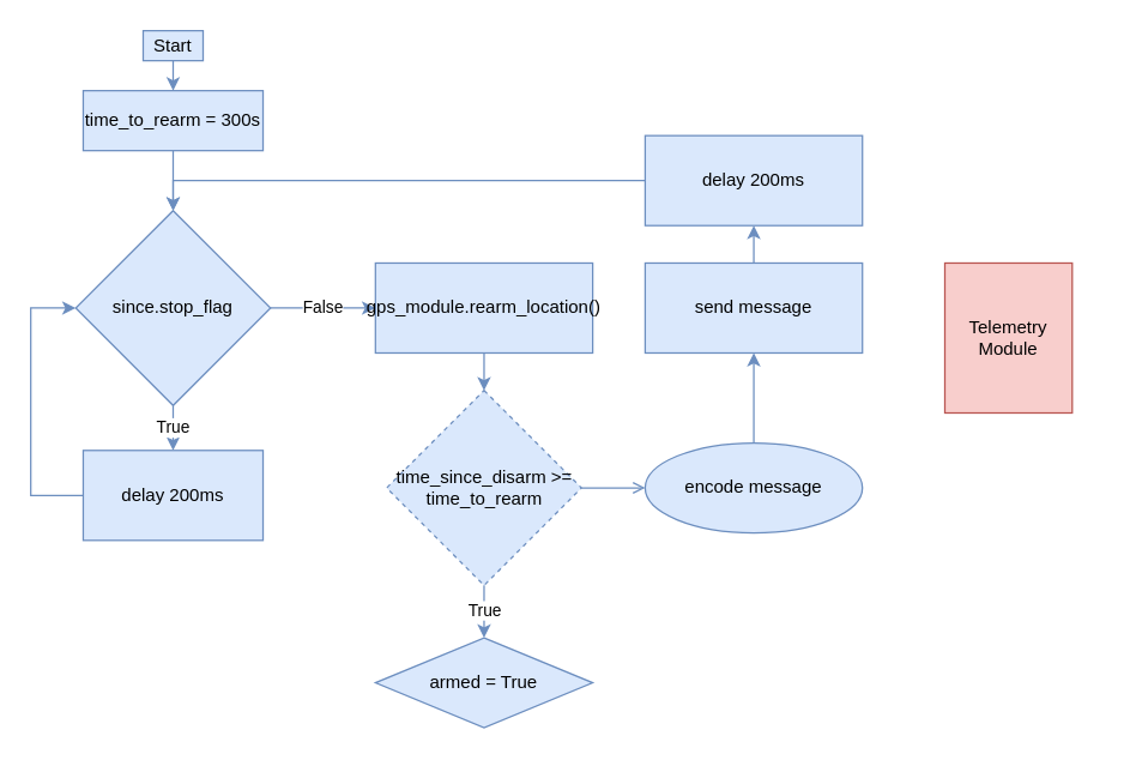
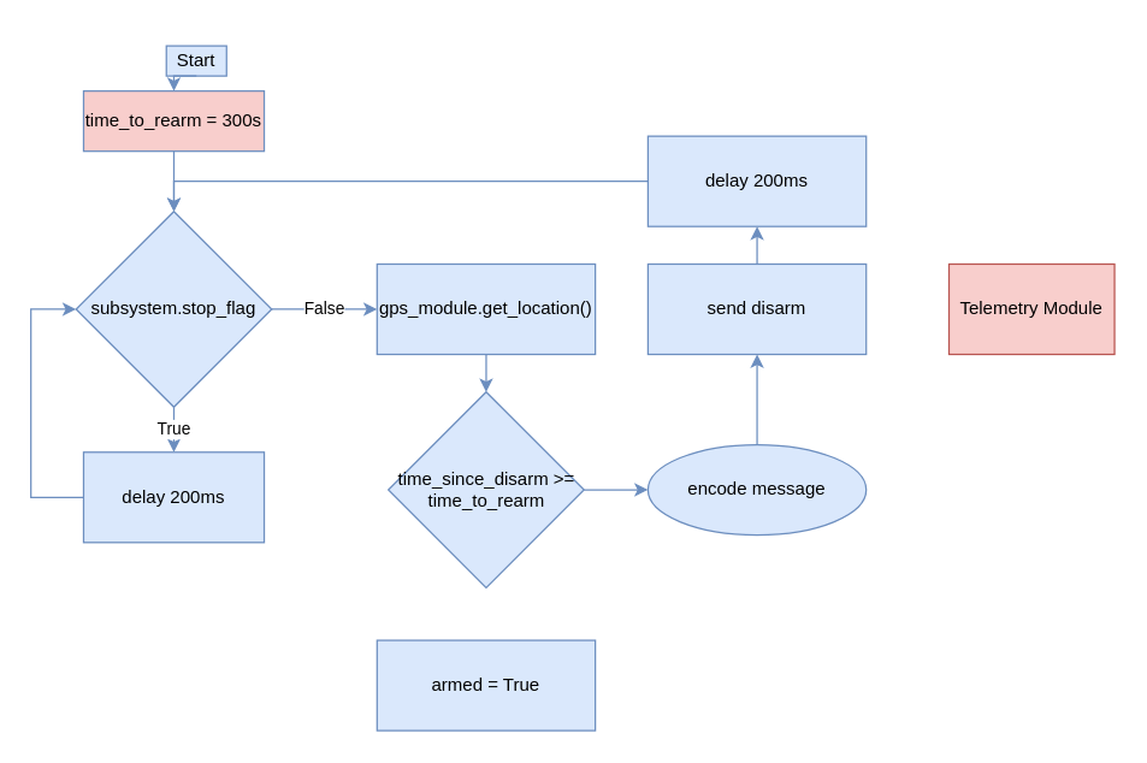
  <mxCell id="0" />
  <mxCell id="1" parent="0" />
  <mxCell id="2" value="True" style="edgeStyle=orthogonalEdgeStyle;rounded=0;orthogonalLoop=1;jettySize=auto;html=1;fillColor=#dae8fc;strokeColor=#6c8ebf;" edge="1" parent="1" source="4" target="6"><mxGeometry relative="1" as="geometry" /></mxCell>
  <mxCell id="3" value="False" style="edgeStyle=orthogonalEdgeStyle;rounded=0;orthogonalLoop=1;jettySize=auto;html=1;fillColor=#dae8fc;strokeColor=#6c8ebf;entryX=0;entryY=0.5;entryDx=0;entryDy=0;" edge="1" parent="1" source="4" target="8"><mxGeometry relative="1" as="geometry"><mxPoint x="260" y="205" as="targetPoint" /></mxGeometry></mxCell>
- <mxCell id="4" value="since.stop_flag" style="rhombus;whiteSpace=wrap;html=1;fillColor=#dae8fc;strokeColor=#6c8ebf;" vertex="1" parent="1"><mxGeometry x="50" y="140" width="130" height="130" as="geometry" /></mxCell>
+ <mxCell id="4" value="subsystem.stop_flag" style="rhombus;whiteSpace=wrap;html=1;fillColor=#dae8fc;strokeColor=#6c8ebf;" vertex="1" parent="1"><mxGeometry x="50" y="140" width="130" height="130" as="geometry" /></mxCell>
  <mxCell id="5" value="" style="edgeStyle=orthogonalEdgeStyle;rounded=0;orthogonalLoop=1;jettySize=auto;html=1;entryX=0;entryY=0.5;entryDx=0;entryDy=0;fillColor=#dae8fc;strokeColor=#6c8ebf;" edge="1" parent="1" source="6" target="4"><mxGeometry relative="1" as="geometry"><mxPoint x="-25" y="350" as="targetPoint" /><Array as="points"><mxPoint x="20" y="330" /><mxPoint x="20" y="205" /></Array></mxGeometry></mxCell>
  <mxCell id="6" value="delay 200ms" style="rounded=0;whiteSpace=wrap;html=1;fillColor=#dae8fc;strokeColor=#6c8ebf;" vertex="1" parent="1"><mxGeometry x="55" y="300" width="120" height="60" as="geometry" /></mxCell>
  <mxCell id="7" value="" style="edgeStyle=orthogonalEdgeStyle;rounded=0;orthogonalLoop=1;jettySize=auto;html=1;fillColor=#dae8fc;strokeColor=#6c8ebf;" edge="1" parent="1" source="8" target="12"><mxGeometry relative="1" as="geometry" /></mxCell>
- <mxCell id="8" value="gps_module.rearm_location()" style="rounded=0;whiteSpace=wrap;html=1;fillColor=#dae8fc;strokeColor=#6c8ebf;" vertex="1" parent="1"><mxGeometry x="250" y="175" width="145" height="60" as="geometry" /></mxCell>
- <mxCell id="9" value="Start" style="text;html=1;strokeColor=#6c8ebf;fillColor=#dae8fc;align=center;verticalAlign=middle;whiteSpace=wrap;rounded=0;" vertex="1" parent="1"><mxGeometry x="95" y="20" width="40" height="20" as="geometry" /></mxCell>
- <mxCell id="10" value="True" style="edgeStyle=orthogonalEdgeStyle;rounded=0;orthogonalLoop=1;jettySize=auto;html=1;fillColor=#dae8fc;strokeColor=#6c8ebf;" edge="1" parent="1" source="12" target="13"><mxGeometry relative="1" as="geometry" /></mxCell>
- <mxCell id="11" value="" style="edgeStyle=orthogonalEdgeStyle;rounded=0;orthogonalLoop=1;jettySize=auto;html=1;fillColor=#dae8fc;strokeColor=#6c8ebf;endArrow=open;" edge="1" parent="1" source="12" target="15"><mxGeometry relative="1" as="geometry" /></mxCell>
- <mxCell id="12" value="time_since_disarm &amp;gt;= time_to_rearm" style="rhombus;whiteSpace=wrap;html=1;fillColor=#dae8fc;strokeColor=#6c8ebf;dashed=1;" vertex="1" parent="1"><mxGeometry x="257.5" y="260" width="130" height="130" as="geometry" /></mxCell>
- <mxCell id="13" value="armed = True" style="rhombus;whiteSpace=wrap;html=1;fillColor=#dae8fc;strokeColor=#6c8ebf;" vertex="1" parent="1"><mxGeometry x="250" y="425" width="145" height="60" as="geometry" /></mxCell>
+ <mxCell id="8" value="gps_module.get_location()" style="rounded=0;whiteSpace=wrap;html=1;fillColor=#dae8fc;strokeColor=#6c8ebf;" vertex="1" parent="1"><mxGeometry x="250" y="175" width="145" height="60" as="geometry" /></mxCell>
+ <mxCell id="9" value="Start" style="text;html=1;strokeColor=#6c8ebf;fillColor=#dae8fc;align=center;verticalAlign=middle;whiteSpace=wrap;rounded=0;" vertex="1" parent="1"><mxGeometry x="110" y="30" width="40" height="20" as="geometry" /></mxCell>
+ <mxCell id="11" value="" style="edgeStyle=orthogonalEdgeStyle;rounded=0;orthogonalLoop=1;jettySize=auto;html=1;fillColor=#dae8fc;strokeColor=#6c8ebf;" edge="1" parent="1" source="12" target="15"><mxGeometry relative="1" as="geometry" /></mxCell>
+ <mxCell id="12" value="time_since_disarm &amp;gt;= time_to_rearm" style="rhombus;whiteSpace=wrap;html=1;fillColor=#dae8fc;strokeColor=#6c8ebf;" vertex="1" parent="1"><mxGeometry x="257.5" y="260" width="130" height="130" as="geometry" /></mxCell>
+ <mxCell id="13" value="armed = True" style="rounded=0;whiteSpace=wrap;html=1;fillColor=#dae8fc;strokeColor=#6c8ebf;" vertex="1" parent="1"><mxGeometry x="250" y="425" width="145" height="60" as="geometry" /></mxCell>
  <mxCell id="14" value="" style="edgeStyle=orthogonalEdgeStyle;rounded=0;orthogonalLoop=1;jettySize=auto;html=1;fillColor=#dae8fc;strokeColor=#6c8ebf;" edge="1" parent="1" source="15" target="17"><mxGeometry relative="1" as="geometry" /></mxCell>
  <mxCell id="15" value="encode message" style="ellipse;whiteSpace=wrap;html=1;fillColor=#dae8fc;strokeColor=#6c8ebf;" vertex="1" parent="1"><mxGeometry x="430" y="295" width="145" height="60" as="geometry" /></mxCell>
  <mxCell id="16" value="" style="edgeStyle=orthogonalEdgeStyle;rounded=0;orthogonalLoop=1;jettySize=auto;html=1;fillColor=#dae8fc;strokeColor=#6c8ebf;" edge="1" parent="1" source="17" target="20"><mxGeometry relative="1" as="geometry" /></mxCell>
- <mxCell id="17" value="send message" style="rounded=0;whiteSpace=wrap;html=1;fillColor=#dae8fc;strokeColor=#6c8ebf;" vertex="1" parent="1"><mxGeometry x="430" y="175" width="145" height="60" as="geometry" /></mxCell>
- <mxCell id="18" value="Telemetry Module" style="rounded=0;whiteSpace=wrap;html=1;fillColor=#f8cecc;strokeColor=#b85450;" vertex="1" parent="1"><mxGeometry x="630" y="175" width="85" height="100" as="geometry" /></mxCell>
+ <mxCell id="17" value="send disarm" style="rounded=0;whiteSpace=wrap;html=1;fillColor=#dae8fc;strokeColor=#6c8ebf;" vertex="1" parent="1"><mxGeometry x="430" y="175" width="145" height="60" as="geometry" /></mxCell>
+ <mxCell id="18" value="Telemetry Module" style="rounded=0;whiteSpace=wrap;html=1;fillColor=#f8cecc;strokeColor=#b85450;" vertex="1" parent="1"><mxGeometry x="630" y="175" width="110" height="60" as="geometry" /></mxCell>
  <mxCell id="19" value="" style="edgeStyle=orthogonalEdgeStyle;rounded=0;orthogonalLoop=1;jettySize=auto;html=1;entryX=0.5;entryY=0;entryDx=0;entryDy=0;fillColor=#dae8fc;strokeColor=#6c8ebf;" edge="1" parent="1" source="20" target="4"><mxGeometry relative="1" as="geometry"><mxPoint x="350" y="120" as="targetPoint" /></mxGeometry></mxCell>
  <mxCell id="20" value="delay 200ms" style="rounded=0;whiteSpace=wrap;html=1;fillColor=#dae8fc;strokeColor=#6c8ebf;" vertex="1" parent="1"><mxGeometry x="430" y="90" width="145" height="60" as="geometry" /></mxCell>
  <mxCell id="21" value="" style="edgeStyle=orthogonalEdgeStyle;rounded=0;orthogonalLoop=1;jettySize=auto;html=1;fillColor=#dae8fc;strokeColor=#6c8ebf;" edge="1" parent="1" source="22" target="4"><mxGeometry relative="1" as="geometry" /></mxCell>
- <mxCell id="22" value="time_to_rearm = 300s" style="rounded=0;whiteSpace=wrap;html=1;fillColor=#dae8fc;strokeColor=#6c8ebf;" vertex="1" parent="1"><mxGeometry x="55" y="60" width="120" height="40" as="geometry" /></mxCell>
+ <mxCell id="22" value="time_to_rearm = 300s" style="rounded=0;whiteSpace=wrap;html=1;fillColor=#f8cecc;strokeColor=#6c8ebf;" vertex="1" parent="1"><mxGeometry x="55" y="60" width="120" height="40" as="geometry" /></mxCell>
  <mxCell id="23" value="" style="edgeStyle=orthogonalEdgeStyle;rounded=0;orthogonalLoop=1;jettySize=auto;html=1;exitX=0.5;exitY=1;exitDx=0;exitDy=0;fillColor=#dae8fc;strokeColor=#6c8ebf;" edge="1" parent="1" source="9"><mxGeometry relative="1" as="geometry"><mxPoint x="125" y="110" as="sourcePoint" /><mxPoint x="115" y="60" as="targetPoint" /></mxGeometry></mxCell>
